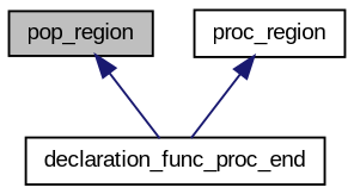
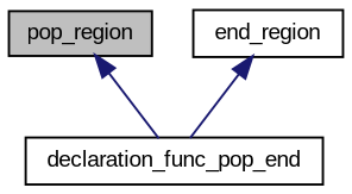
  digraph {
    fontname="Liberation Sans"
    rankdir=TB
    node [color=black fillcolor=white fontname="Liberation Sans" fontsize=10 shape=record style=filled]
    edge [color=midnightblue dir=back fontname="Liberation Sans" fontsize=10 labelfontname=Helvetica labelfontsize=10 style=solid]
    n1 [fillcolor=grey75 fontcolor=black height=0.2 label=pop_region width=0.4]
-   n2 [height=0.2 label=declaration_func_proc_end width=0.4]
-   n3 [height=0.2 label=proc_region width=0.4]
+   n2 [height=0.2 label=declaration_func_pop_end width=0.4]
+   n3 [height=0.2 label=end_region width=0.4]
    n1 -> n2
    n3 -> n2
  }
